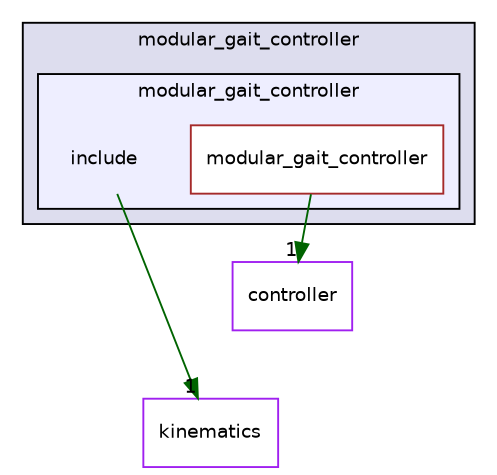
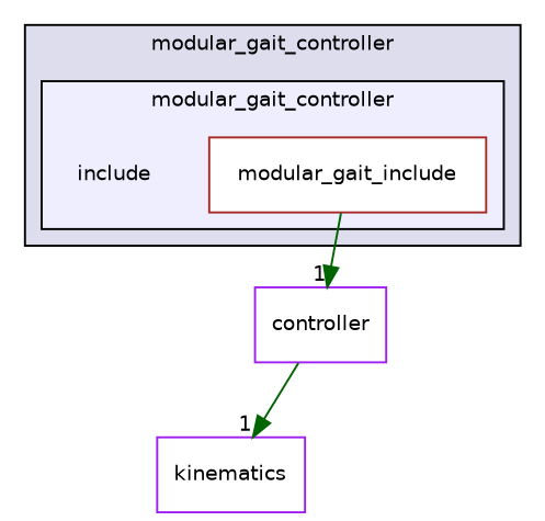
  digraph {
    compound=true
    node [color=brown fontname=Helvetica fontsize=10 shape=box fillcolor=white style=filled]
    edge [color=darkgreen headlabel=1 labeldistance=1.5 labelfontname=Helvetica labelfontsize=10]
    n1 [label=include shape=plaintext fillcolor="" style=""]
-   n2 [label=modular_gait_controller]
+   n2 [label=modular_gait_include]
    n3 [color=purple label=controller]
    n4 [color=purple label=kinematics]
    subgraph cluster_1 {
      bgcolor="#ddddee"
      fontname=Helvetica
      fontsize=10
      label=modular_gait_controller
      pencolor=black
      subgraph cluster_2 {
        bgcolor="#eeeeff"
        fontname=Helvetica
        fontsize=10
        label=modular_gait_controller
        pencolor=black
        n1
        n2
      }
    }
    n2 -> n3
-   n1 -> n4
+   n3 -> n4
  }
